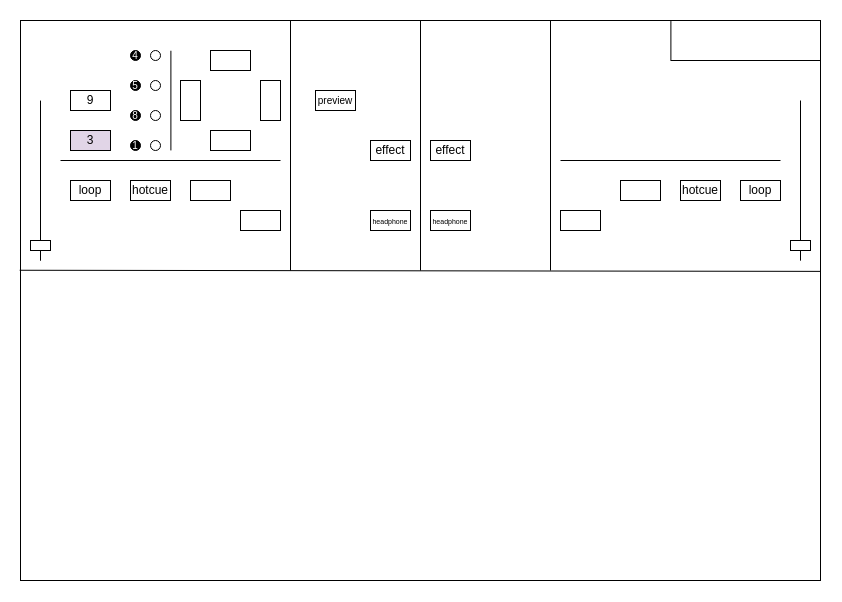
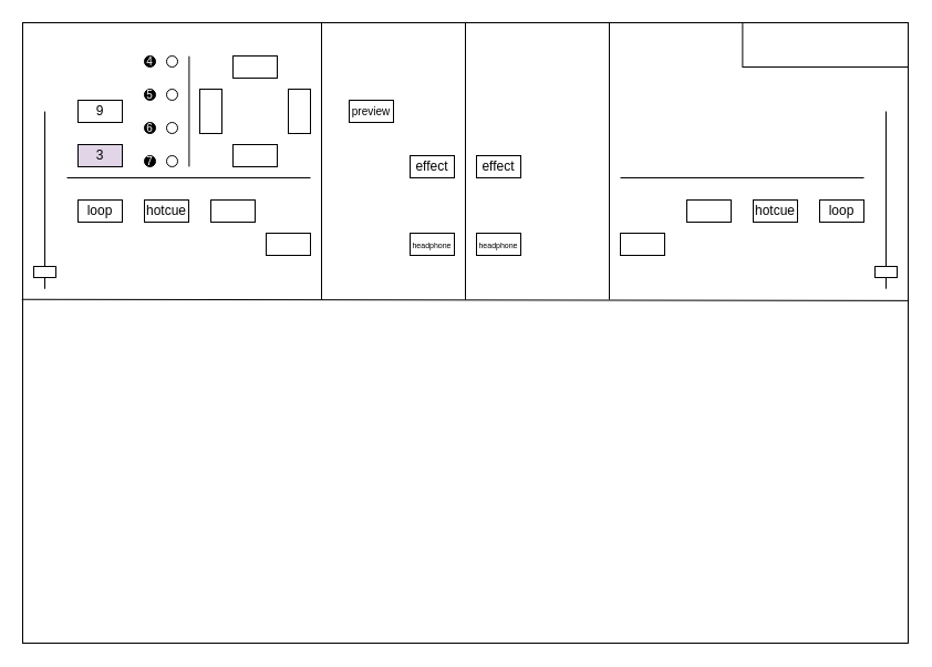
  <mxCell id="0" />
  <mxCell id="1" parent="0" />
  <mxCell id="2" value="" style="rounded=0;whiteSpace=wrap;html=1;" parent="1" vertex="1"><mxGeometry x="20" y="20" width="800" height="560" as="geometry" /></mxCell>
  <mxCell id="3" value="9" style="rounded=0;whiteSpace=wrap;html=1;" parent="1" vertex="1"><mxGeometry x="70" y="90" width="40" height="20" as="geometry" /></mxCell>
  <mxCell id="4" value="3" style="rounded=0;whiteSpace=wrap;html=1;fillColor=#e1d5e7;" parent="1" vertex="1"><mxGeometry x="70" y="130" width="40" height="20" as="geometry" /></mxCell>
  <mxCell id="5" value="&lt;font color=&quot;#ffffff&quot; style=&quot;font-size: 10px;&quot;&gt;4&lt;/font&gt;" style="ellipse;whiteSpace=wrap;html=1;aspect=fixed;fillColor=#000000;fontSize=10;" parent="1" vertex="1"><mxGeometry x="130" y="50" width="10" height="10" as="geometry" /></mxCell>
  <mxCell id="6" value="&lt;font color=&quot;#ffffff&quot; style=&quot;font-size: 10px;&quot;&gt;5&lt;/font&gt;" style="ellipse;whiteSpace=wrap;html=1;aspect=fixed;fillColor=#000000;fontSize=10;" parent="1" vertex="1"><mxGeometry x="130" y="80" width="10" height="10" as="geometry" /></mxCell>
- <mxCell id="7" value="&lt;font color=&quot;#ffffff&quot; style=&quot;font-size: 10px;&quot;&gt;8&lt;/font&gt;" style="ellipse;whiteSpace=wrap;html=1;aspect=fixed;fillColor=#000000;fontSize=10;" parent="1" vertex="1"><mxGeometry x="130" y="110" width="10" height="10" as="geometry" /></mxCell>
- <mxCell id="8" value="&lt;font style=&quot;font-size: 10px;&quot; color=&quot;#ffffff&quot;&gt;1&lt;/font&gt;" style="ellipse;whiteSpace=wrap;html=1;aspect=fixed;fillColor=#000000;" parent="1" vertex="1"><mxGeometry x="130" y="140" width="10" height="10" as="geometry" /></mxCell>
+ <mxCell id="7" value="&lt;font color=&quot;#ffffff&quot; style=&quot;font-size: 10px;&quot;&gt;6&lt;/font&gt;" style="ellipse;whiteSpace=wrap;html=1;aspect=fixed;fillColor=#000000;fontSize=10;" parent="1" vertex="1"><mxGeometry x="130" y="110" width="10" height="10" as="geometry" /></mxCell>
+ <mxCell id="8" value="&lt;font style=&quot;font-size: 10px;&quot; color=&quot;#ffffff&quot;&gt;7&lt;/font&gt;" style="ellipse;whiteSpace=wrap;html=1;aspect=fixed;fillColor=#000000;" parent="1" vertex="1"><mxGeometry x="130" y="140" width="10" height="10" as="geometry" /></mxCell>
  <mxCell id="9" value="" style="ellipse;whiteSpace=wrap;html=1;aspect=fixed;" parent="1" vertex="1"><mxGeometry x="150" y="50" width="10" height="10" as="geometry" /></mxCell>
  <mxCell id="10" value="" style="ellipse;whiteSpace=wrap;html=1;aspect=fixed;" parent="1" vertex="1"><mxGeometry x="150" y="80" width="10" height="10" as="geometry" /></mxCell>
  <mxCell id="11" value="" style="ellipse;whiteSpace=wrap;html=1;aspect=fixed;" parent="1" vertex="1"><mxGeometry x="150" y="110" width="10" height="10" as="geometry" /></mxCell>
  <mxCell id="12" value="" style="ellipse;whiteSpace=wrap;html=1;aspect=fixed;" parent="1" vertex="1"><mxGeometry x="150" y="140" width="10" height="10" as="geometry" /></mxCell>
  <mxCell id="13" value="" style="endArrow=none;html=1;entryX=0.188;entryY=0.054;entryDx=0;entryDy=0;entryPerimeter=0;exitX=0.188;exitY=0.232;exitDx=0;exitDy=0;exitPerimeter=0;" parent="1" source="2" target="2" edge="1"><mxGeometry width="50" height="50" relative="1" as="geometry"><mxPoint x="150" y="110" as="sourcePoint" /><mxPoint x="200" y="60" as="targetPoint" /></mxGeometry></mxCell>
  <mxCell id="14" value="" style="endArrow=none;html=1;exitX=-0.001;exitY=0.446;exitDx=0;exitDy=0;entryX=1;entryY=0.448;entryDx=0;entryDy=0;exitPerimeter=0;entryPerimeter=0;" parent="1" source="2" target="2" edge="1"><mxGeometry width="50" height="50" relative="1" as="geometry"><mxPoint x="420" y="250" as="sourcePoint" /><mxPoint x="470" y="200" as="targetPoint" /></mxGeometry></mxCell>
  <mxCell id="15" value="" style="endArrow=none;html=1;entryX=0.5;entryY=0;entryDx=0;entryDy=0;" parent="1" target="2" edge="1"><mxGeometry width="50" height="50" relative="1" as="geometry"><mxPoint x="420" y="270" as="sourcePoint" /><mxPoint x="480" y="90" as="targetPoint" /></mxGeometry></mxCell>
  <mxCell id="16" value="" style="endArrow=none;html=1;entryX=0.025;entryY=0.143;entryDx=0;entryDy=0;entryPerimeter=0;exitX=0.025;exitY=0.429;exitDx=0;exitDy=0;exitPerimeter=0;" parent="1" source="2" target="2" edge="1"><mxGeometry width="50" height="50" relative="1" as="geometry"><mxPoint x="100" y="260" as="sourcePoint" /><mxPoint x="150" y="210" as="targetPoint" /></mxGeometry></mxCell>
  <mxCell id="17" value="" style="endArrow=none;html=1;entryX=0.025;entryY=0.143;entryDx=0;entryDy=0;entryPerimeter=0;exitX=0.025;exitY=0.429;exitDx=0;exitDy=0;exitPerimeter=0;" parent="1" edge="1"><mxGeometry width="50" height="50" relative="1" as="geometry"><mxPoint x="800" y="260.16" as="sourcePoint" /><mxPoint x="800" y="100" as="targetPoint" /></mxGeometry></mxCell>
  <mxCell id="18" value="" style="rounded=0;whiteSpace=wrap;html=1;fillColor=#FFFFFF;" parent="1" vertex="1"><mxGeometry x="790" y="240" width="20" height="10" as="geometry" /></mxCell>
  <mxCell id="19" value="" style="rounded=0;whiteSpace=wrap;html=1;fillColor=#FFFFFF;" parent="1" vertex="1"><mxGeometry x="30" y="240" width="20" height="10" as="geometry" /></mxCell>
  <mxCell id="20" value="" style="rounded=0;whiteSpace=wrap;html=1;" parent="1" vertex="1"><mxGeometry x="210" y="50" width="40" height="20" as="geometry" /></mxCell>
  <mxCell id="21" value="&lt;font style=&quot;font-size: 10px;&quot;&gt;preview&lt;/font&gt;" style="rounded=0;whiteSpace=wrap;html=1;" parent="1" vertex="1"><mxGeometry x="315" y="90" width="40" height="20" as="geometry" /></mxCell>
  <mxCell id="22" value="" style="rounded=0;whiteSpace=wrap;html=1;" parent="1" vertex="1"><mxGeometry x="210" y="130" width="40" height="20" as="geometry" /></mxCell>
  <mxCell id="23" value="" style="rounded=0;whiteSpace=wrap;html=1;rotation=-90;" parent="1" vertex="1"><mxGeometry x="170" y="90" width="40" height="20" as="geometry" /></mxCell>
  <mxCell id="24" value="" style="rounded=0;whiteSpace=wrap;html=1;rotation=-90;" parent="1" vertex="1"><mxGeometry x="250" y="90" width="40" height="20" as="geometry" /></mxCell>
  <mxCell id="25" value="" style="endArrow=none;html=1;entryX=0.5;entryY=0;entryDx=0;entryDy=0;" parent="1" edge="1"><mxGeometry width="50" height="50" relative="1" as="geometry"><mxPoint x="290" y="270" as="sourcePoint" /><mxPoint x="290" y="20" as="targetPoint" /></mxGeometry></mxCell>
  <mxCell id="26" value="" style="endArrow=none;html=1;entryX=0.5;entryY=0;entryDx=0;entryDy=0;" parent="1" edge="1"><mxGeometry width="50" height="50" relative="1" as="geometry"><mxPoint x="550" y="270" as="sourcePoint" /><mxPoint x="550" y="20" as="targetPoint" /></mxGeometry></mxCell>
  <mxCell id="27" value="" style="endArrow=none;html=1;fontSize=10;fontColor=#FFFFFF;exitX=0.05;exitY=0.25;exitDx=0;exitDy=0;exitPerimeter=0;" parent="1" edge="1"><mxGeometry width="50" height="50" relative="1" as="geometry"><mxPoint x="560" y="160" as="sourcePoint" /><mxPoint x="780" y="160" as="targetPoint" /></mxGeometry></mxCell>
  <mxCell id="28" value="" style="endArrow=none;html=1;fontSize=10;fontColor=#FFFFFF;exitX=0.05;exitY=0.25;exitDx=0;exitDy=0;exitPerimeter=0;" parent="1" edge="1"><mxGeometry width="50" height="50" relative="1" as="geometry"><mxPoint x="60" y="160" as="sourcePoint" /><mxPoint x="280" y="160" as="targetPoint" /></mxGeometry></mxCell>
  <mxCell id="29" value="" style="endArrow=none;html=1;fontSize=10;fontColor=#FFFFFF;" parent="1" edge="1"><mxGeometry width="50" height="50" relative="1" as="geometry"><mxPoint x="670" y="60" as="sourcePoint" /><mxPoint x="820" y="60" as="targetPoint" /></mxGeometry></mxCell>
  <mxCell id="30" value="" style="endArrow=none;html=1;fontSize=10;fontColor=#FFFFFF;exitX=0.813;exitY=0.071;exitDx=0;exitDy=0;exitPerimeter=0;entryX=0.813;entryY=0.001;entryDx=0;entryDy=0;entryPerimeter=0;" parent="1" source="2" target="2" edge="1"><mxGeometry width="50" height="50" relative="1" as="geometry"><mxPoint x="670" y="70" as="sourcePoint" /><mxPoint x="720" y="20" as="targetPoint" /></mxGeometry></mxCell>
  <mxCell id="31" value="loop" style="rounded=0;whiteSpace=wrap;html=1;" parent="1" vertex="1"><mxGeometry x="70" y="180" width="40" height="20" as="geometry" /></mxCell>
  <mxCell id="32" value="hotcue" style="rounded=0;whiteSpace=wrap;html=1;" parent="1" vertex="1"><mxGeometry x="130" y="180" width="40" height="20" as="geometry" /></mxCell>
  <mxCell id="33" value="" style="rounded=0;whiteSpace=wrap;html=1;" parent="1" vertex="1"><mxGeometry x="190" y="180" width="40" height="20" as="geometry" /></mxCell>
  <mxCell id="34" value="" style="rounded=0;whiteSpace=wrap;html=1;" parent="1" vertex="1"><mxGeometry x="240" y="210" width="40" height="20" as="geometry" /></mxCell>
  <mxCell id="35" value="" style="rounded=0;whiteSpace=wrap;html=1;flipH=0;flipV=0;direction=west;" parent="1" vertex="1"><mxGeometry x="620" y="180" width="40" height="20" as="geometry" /></mxCell>
  <mxCell id="36" value="hotcue" style="rounded=0;whiteSpace=wrap;html=1;flipH=0;flipV=0;direction=west;" parent="1" vertex="1"><mxGeometry x="680" y="180" width="40" height="20" as="geometry" /></mxCell>
  <mxCell id="37" value="loop" style="rounded=0;whiteSpace=wrap;html=1;flipH=0;flipV=0;direction=west;" parent="1" vertex="1"><mxGeometry x="740" y="180" width="40" height="20" as="geometry" /></mxCell>
  <mxCell id="38" value="" style="rounded=0;whiteSpace=wrap;html=1;flipH=0;flipV=0;direction=west;" parent="1" vertex="1"><mxGeometry x="560" y="210" width="40" height="20" as="geometry" /></mxCell>
  <mxCell id="39" value="&lt;font style=&quot;font-size: 7px;&quot;&gt;headphone&lt;/font&gt;" style="rounded=0;whiteSpace=wrap;html=1;" vertex="1" parent="1"><mxGeometry x="370" y="210" width="40" height="20" as="geometry" /></mxCell>
  <mxCell id="40" value="effect" style="rounded=0;whiteSpace=wrap;html=1;" vertex="1" parent="1"><mxGeometry x="370" y="140" width="40" height="20" as="geometry" /></mxCell>
  <mxCell id="41" value="&lt;font style=&quot;font-size: 7px;&quot;&gt;headphone&lt;/font&gt;" style="rounded=0;whiteSpace=wrap;html=1;" vertex="1" parent="1"><mxGeometry x="430" y="210" width="40" height="20" as="geometry" /></mxCell>
  <mxCell id="42" value="effect" style="rounded=0;whiteSpace=wrap;html=1;" vertex="1" parent="1"><mxGeometry x="430" y="140" width="40" height="20" as="geometry" /></mxCell>
